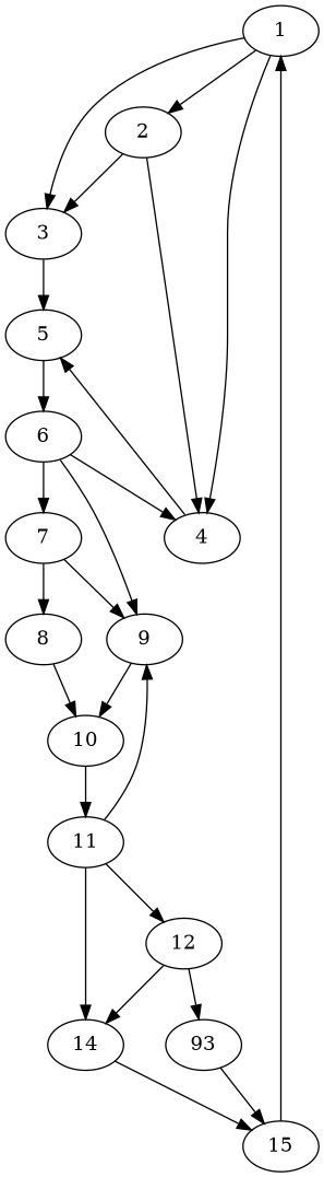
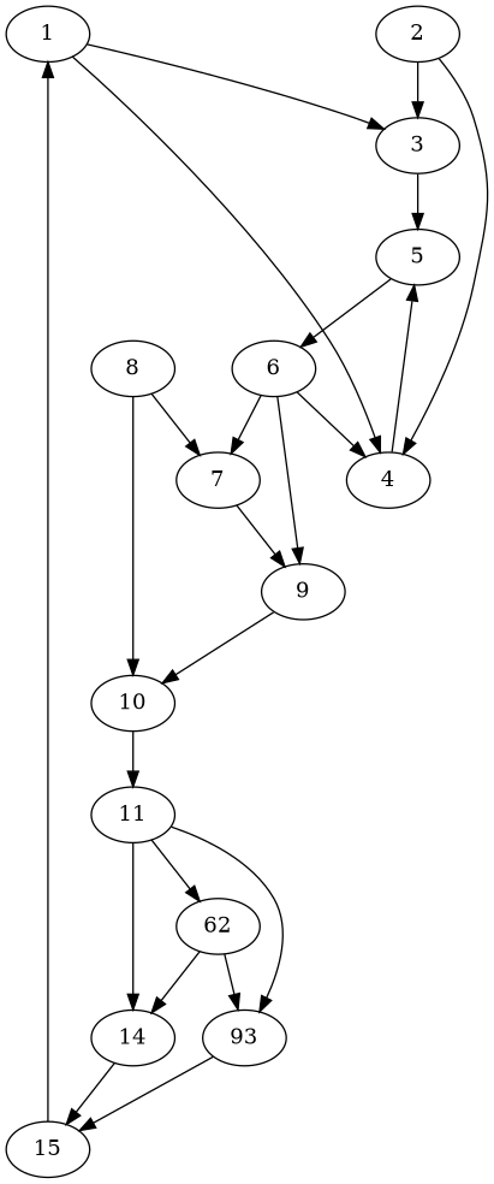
  digraph {
    edge [heightLimit=10 primaryType=sideStreet secondaryType=none village=Saarbruecken weight=3]
    1
    2
    3
    4
    5
    6
    7
    9
    8
    10
    11
-   12
+   12 [label=62]
    n13 [label=93]
    14
    15
-   1 -> 2
    1 -> 3 [heightLimit=2 secondaryType=tunnel weight=1]
    1 -> 4 [heightLimit=8 secondaryType=oneWayStreet weight=7]
    2 -> 3 [heightLimit=8 weight=6]
    2 -> 4 [heightLimit=9 primaryType=mainStreet]
    3 -> 5 [heightLimit=12 weight=9]
    4 -> 5 [heightLimit=4 primaryType=mainStreet secondaryType=oneWayStreet weight=2]
    5 -> 6 [primaryType=countyRoad village=Saarland weight=16]
    6 -> 4 [village=Homburg weight=2]
    6 -> 7 [village=Homburg]
    6 -> 9 [heightLimit=8 secondaryType=oneWayStreet village=Homburg weight=7]
    7 -> 9 [heightLimit=9 primaryType=mainStreet village=Homburg]
-   7 -> 8 [heightLimit=8 village=Homburg weight=6]
+   8 -> 7 [heightLimit=8 village=Homburg weight=6]
    9 -> 10 [heightLimit=4 primaryType=mainStreet secondaryType=oneWayStreet village=Homburg weight=2]
    8 -> 10 [heightLimit=12 village=Homburg weight=9]
    10 -> 11 [heightLimit=2 primaryType=countyRoad secondaryType=tunnel village=Saarland weight=39]
    11 -> 12 [village=Saarlouis]
-   11 -> 9 [heightLimit=2 secondaryType=tunnel village=Saarlouis weight=1]
+   11 -> n13 [heightLimit=2 secondaryType=tunnel village=Saarlouis weight=1]
    11 -> 14 [heightLimit=8 secondaryType=oneWayStreet village=Saarlouis weight=7]
    12 -> n13 [heightLimit=8 village=Saarlouis weight=6]
    12 -> 14 [heightLimit=9 primaryType=mainStreet village=Saarlouis]
    n13 -> 15 [heightLimit=12 village=Saarlouis weight=9]
    14 -> 15 [heightLimit=4 primaryType=mainStreet secondaryType=oneWayStreet village=Saarlouis weight=2]
    15 -> 1 [primaryType=countyRoad village=Saarland weight=29]
  }
